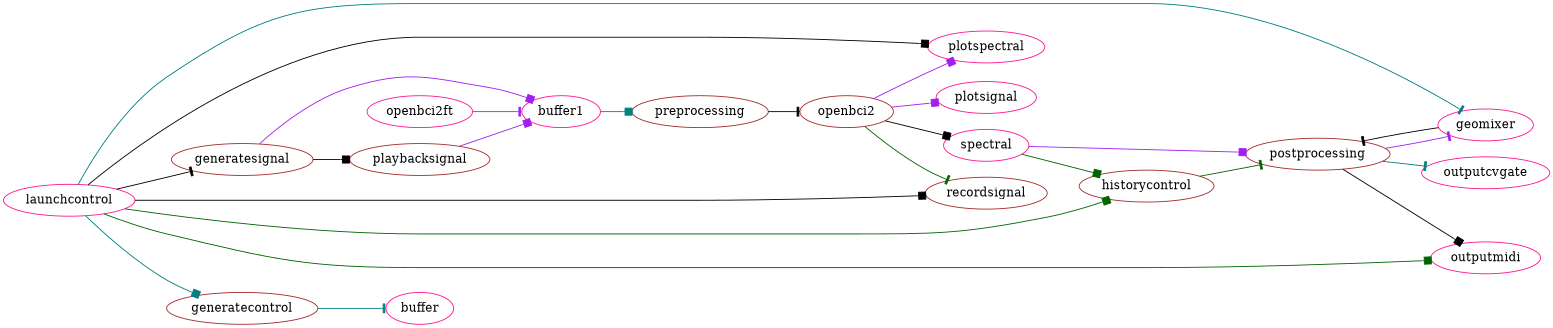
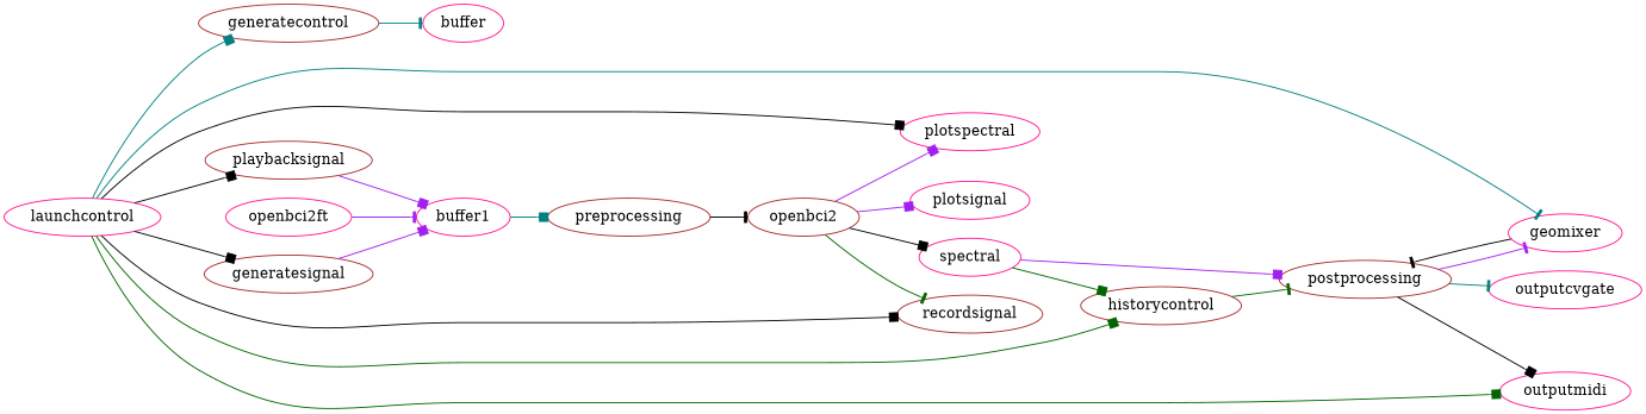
  digraph {
    fontname="DejaVu Serif"
    rankdir=LR
    node [color=deeppink fontname="DejaVu Serif"]
    edge [arrowhead=box color=black fontname="DejaVu Serif"]
    openbci2ft
    buffer1
    preprocessing [color=brown]
    n4 [color=brown label=openbci2]
    generatesignal [color=brown]
    playbacksignal [color=brown]
    plotsignal
    plotspectral
    recordsignal [color=brown]
    spectral
    postprocessing [color=brown]
    historycontrol [color=brown]
    outputcvgate
    geomixer
    outputmidi
    generatecontrol [color=brown]
    n17 [label=buffer]
    launchcontrol
    openbci2ft -> buffer1 [arrowhead=tee color=purple]
    buffer1 -> preprocessing [color=teal]
    preprocessing -> n4 [arrowhead=tee]
    n4 -> plotsignal [color=purple]
    n4 -> plotspectral [color=purple]
    n4 -> recordsignal [arrowhead=tee color=darkgreen]
    n4 -> spectral
    generatesignal -> buffer1 [color=purple]
    playbacksignal -> buffer1 [color=purple]
    spectral -> postprocessing [color=purple]
    spectral -> historycontrol [color=darkgreen]
    postprocessing -> outputcvgate [arrowhead=tee color=teal]
    postprocessing -> geomixer [arrowhead=tee color=purple]
    postprocessing -> outputmidi
    historycontrol -> postprocessing [arrowhead=tee color=darkgreen]
    geomixer -> postprocessing [arrowhead=tee]
    generatecontrol -> n17 [arrowhead=tee color=teal]
-   launchcontrol -> generatesignal [arrowhead=tee]
-   generatesignal -> playbacksignal
+   launchcontrol -> generatesignal
+   launchcontrol -> playbacksignal
    launchcontrol -> plotspectral
    launchcontrol -> recordsignal
    launchcontrol -> historycontrol [color=darkgreen]
    launchcontrol -> geomixer [arrowhead=tee color=teal]
    launchcontrol -> outputmidi [color=darkgreen]
    launchcontrol -> generatecontrol [color=teal]
  }
